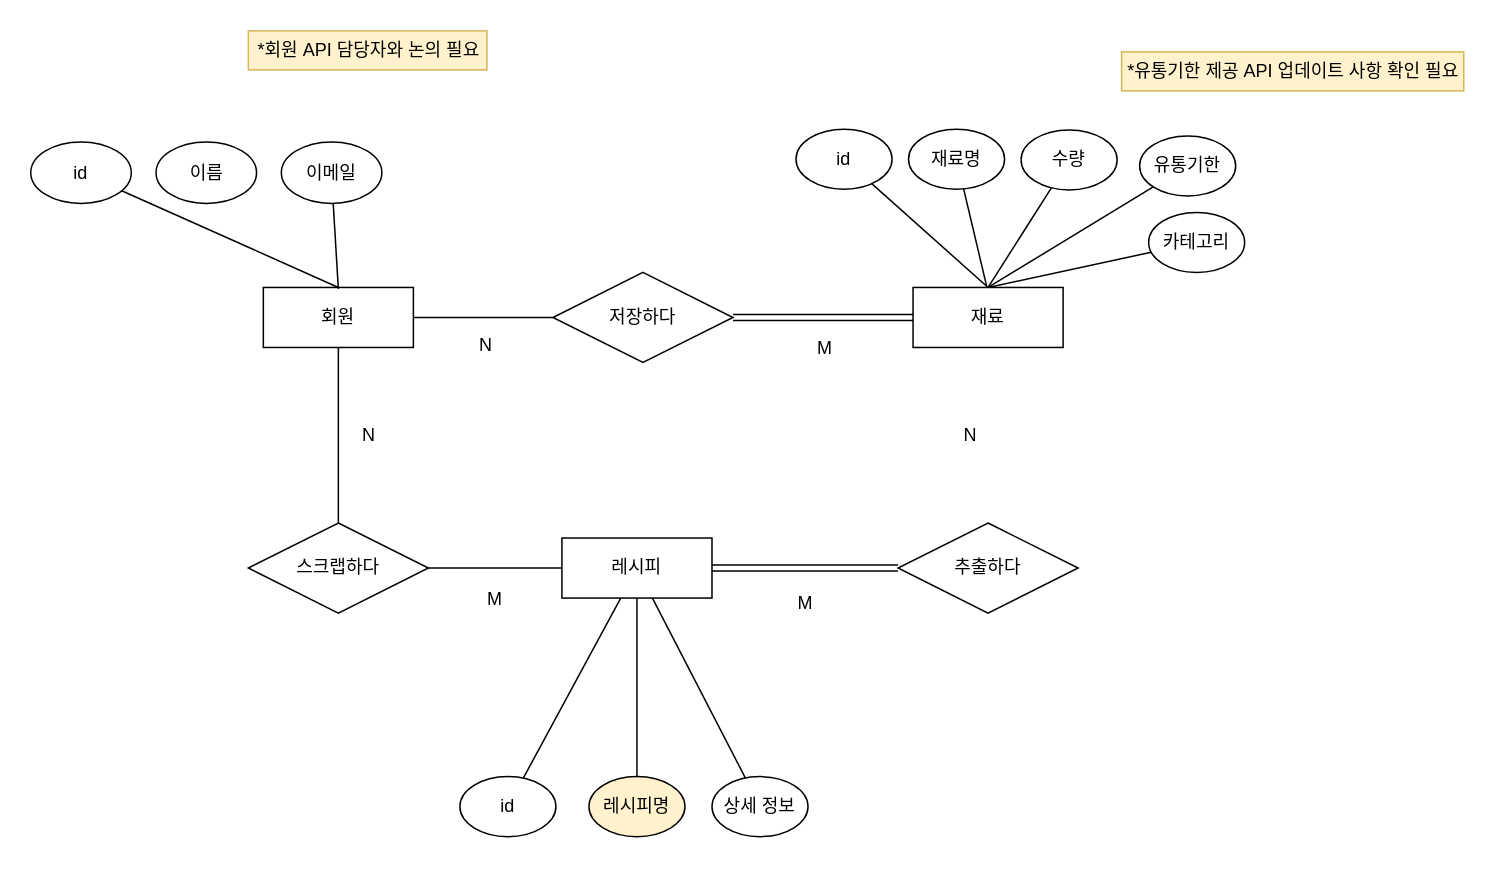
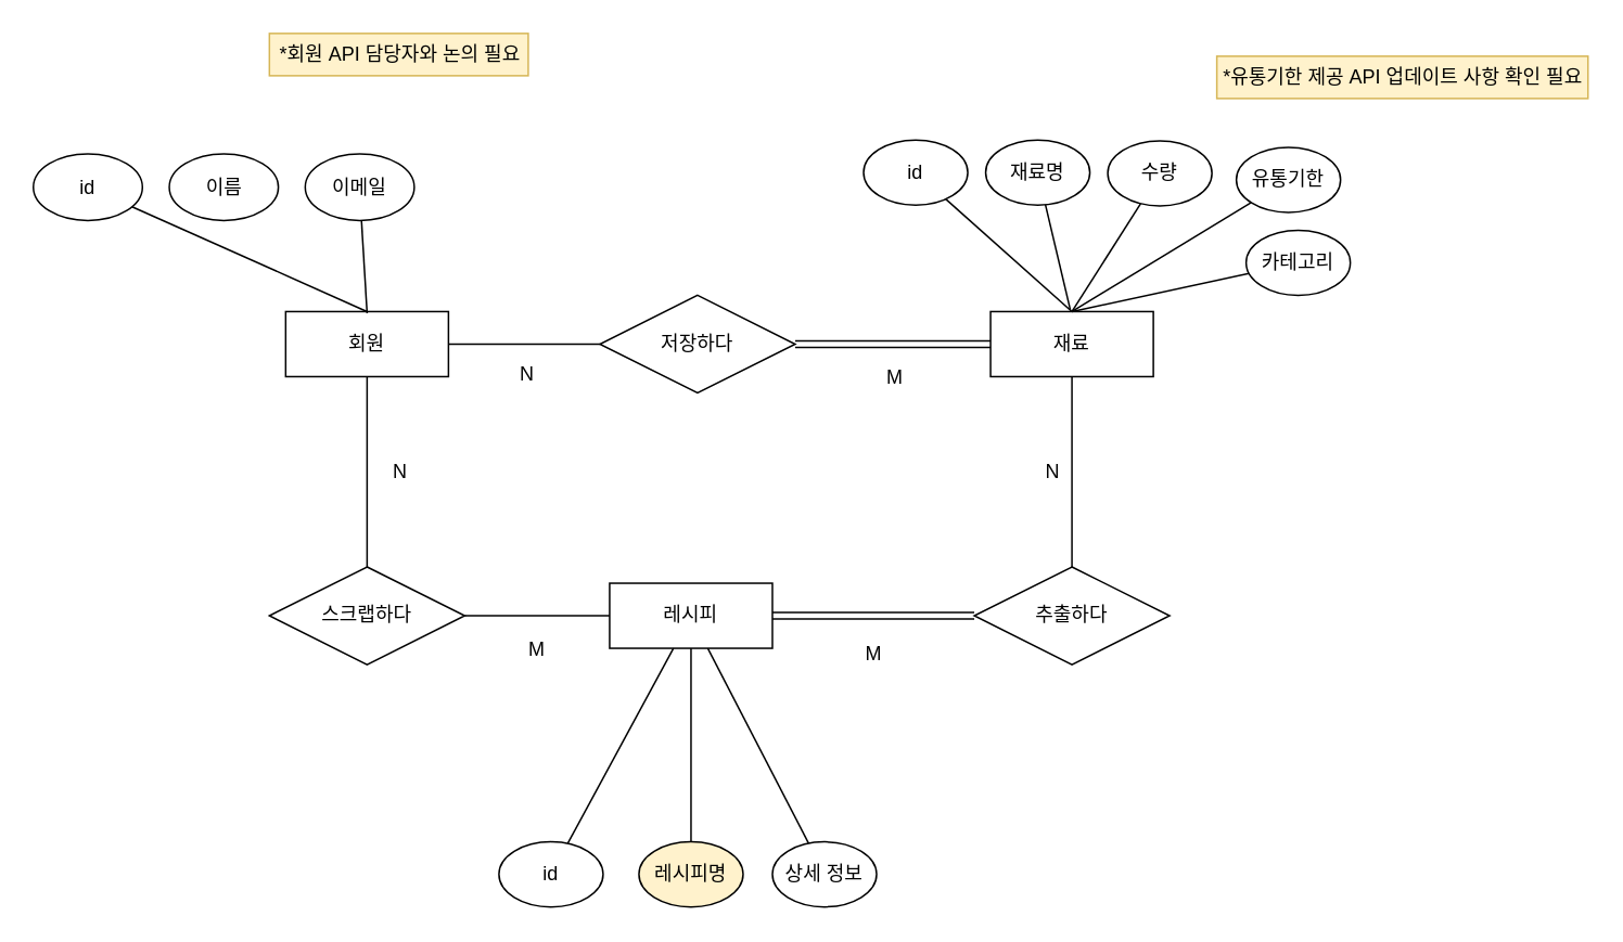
  <mxCell id="0" />
  <mxCell id="1" parent="0" />
  <mxCell id="2" value="" style="rounded=0;orthogonalLoop=1;jettySize=auto;html=1;endArrow=none;endFill=0;" parent="1" source="4" target="10" edge="1"><mxGeometry relative="1" as="geometry" /></mxCell>
  <mxCell id="3" style="rounded=0;orthogonalLoop=1;jettySize=auto;html=1;endArrow=none;endFill=0;" parent="1" source="4" target="40" edge="1"><mxGeometry relative="1" as="geometry" /></mxCell>
  <mxCell id="4" value="회원" style="whiteSpace=wrap;html=1;align=center;" parent="1" vertex="1"><mxGeometry x="175" y="191" width="100" height="40" as="geometry" /></mxCell>
  <mxCell id="5" value="레시피" style="whiteSpace=wrap;html=1;align=center;" parent="1" vertex="1"><mxGeometry x="374" y="358" width="100" height="40" as="geometry" /></mxCell>
+ <mxCell id="6" value="" style="rounded=0;orthogonalLoop=1;jettySize=auto;html=1;endArrow=none;endFill=0;" parent="1" source="8" target="14" edge="1"><mxGeometry relative="1" as="geometry" /></mxCell>
  <mxCell id="7" style="rounded=0;orthogonalLoop=1;jettySize=auto;html=1;endArrow=none;endFill=0;exitX=0.5;exitY=0;exitDx=0;exitDy=0;" parent="1" source="8" target="15" edge="1"><mxGeometry relative="1" as="geometry" /></mxCell>
  <mxCell id="8" value="재료" style="whiteSpace=wrap;html=1;align=center;" parent="1" vertex="1"><mxGeometry x="608" y="191" width="100" height="40" as="geometry" /></mxCell>
  <mxCell id="9" style="edgeStyle=orthogonalEdgeStyle;rounded=0;orthogonalLoop=1;jettySize=auto;html=1;shape=link;" parent="1" source="10" target="8" edge="1"><mxGeometry relative="1" as="geometry" /></mxCell>
  <mxCell id="10" value="저장하다" style="shape=rhombus;perimeter=rhombusPerimeter;whiteSpace=wrap;html=1;align=center;" parent="1" vertex="1"><mxGeometry x="368" y="181" width="120" height="60" as="geometry" /></mxCell>
  <mxCell id="11" value="N" style="text;html=1;align=center;verticalAlign=middle;resizable=0;points=[];autosize=1;strokeColor=none;fillColor=none;" parent="1" vertex="1"><mxGeometry x="309" y="217" width="27" height="26" as="geometry" /></mxCell>
  <mxCell id="12" value="M" style="text;html=1;align=center;verticalAlign=middle;resizable=0;points=[];autosize=1;strokeColor=none;fillColor=none;" parent="1" vertex="1"><mxGeometry x="535" y="219" width="28" height="26" as="geometry" /></mxCell>
  <mxCell id="13" value="" style="rounded=0;orthogonalLoop=1;jettySize=auto;html=1;endArrow=none;endFill=0;shape=link;" parent="1" source="14" target="5" edge="1"><mxGeometry relative="1" as="geometry" /></mxCell>
  <mxCell id="14" value="추출하다" style="shape=rhombus;perimeter=rhombusPerimeter;whiteSpace=wrap;html=1;align=center;" parent="1" vertex="1"><mxGeometry x="598" y="348" width="120" height="60" as="geometry" /></mxCell>
  <mxCell id="15" value="id" style="ellipse;whiteSpace=wrap;html=1;align=center;" parent="1" vertex="1"><mxGeometry x="530" y="85.5" width="64" height="40" as="geometry" /></mxCell>
  <mxCell id="16" value="N" style="text;html=1;align=center;verticalAlign=middle;resizable=0;points=[];autosize=1;strokeColor=none;fillColor=none;" parent="1" vertex="1"><mxGeometry x="632" y="276.5" width="27" height="26" as="geometry" /></mxCell>
  <mxCell id="17" value="M" style="text;html=1;align=center;verticalAlign=middle;resizable=0;points=[];autosize=1;strokeColor=none;fillColor=none;" parent="1" vertex="1"><mxGeometry x="522" y="389" width="28" height="26" as="geometry" /></mxCell>
  <mxCell id="18" style="rounded=0;orthogonalLoop=1;jettySize=auto;html=1;entryX=0.5;entryY=0;entryDx=0;entryDy=0;endArrow=none;endFill=0;" parent="1" source="19" target="4" edge="1"><mxGeometry relative="1" as="geometry" /></mxCell>
  <mxCell id="19" value="id" style="ellipse;whiteSpace=wrap;html=1;align=center;" parent="1" vertex="1"><mxGeometry x="20" y="94" width="67" height="41" as="geometry" /></mxCell>
  <mxCell id="20" value="이름" style="ellipse;whiteSpace=wrap;html=1;align=center;" parent="1" vertex="1"><mxGeometry x="103.5" y="94" width="67" height="41" as="geometry" /></mxCell>
  <mxCell id="21" style="rounded=0;orthogonalLoop=1;jettySize=auto;html=1;endArrow=none;endFill=0;" parent="1" source="22" edge="1"><mxGeometry relative="1" as="geometry"><mxPoint x="225" y="192" as="targetPoint" /></mxGeometry></mxCell>
  <mxCell id="22" value="이메일" style="ellipse;whiteSpace=wrap;html=1;align=center;" parent="1" vertex="1"><mxGeometry x="187" y="94" width="67" height="41" as="geometry" /></mxCell>
  <mxCell id="23" style="rounded=0;orthogonalLoop=1;jettySize=auto;html=1;endArrow=none;endFill=0;" parent="1" source="24" edge="1"><mxGeometry relative="1" as="geometry"><mxPoint x="657" y="190" as="targetPoint" /></mxGeometry></mxCell>
  <mxCell id="24" value="재료명" style="ellipse;whiteSpace=wrap;html=1;align=center;" parent="1" vertex="1"><mxGeometry x="605" y="85.5" width="64" height="40" as="geometry" /></mxCell>
  <mxCell id="25" style="rounded=0;orthogonalLoop=1;jettySize=auto;html=1;endArrow=none;endFill=0;entryX=0.5;entryY=0;entryDx=0;entryDy=0;" parent="1" source="26" target="8" edge="1"><mxGeometry relative="1" as="geometry" /></mxCell>
  <mxCell id="26" value="수량" style="ellipse;whiteSpace=wrap;html=1;align=center;" parent="1" vertex="1"><mxGeometry x="680" y="86" width="64" height="40" as="geometry" /></mxCell>
  <mxCell id="27" style="rounded=0;orthogonalLoop=1;jettySize=auto;html=1;entryX=0.5;entryY=0;entryDx=0;entryDy=0;endArrow=none;endFill=0;" parent="1" source="28" target="8" edge="1"><mxGeometry relative="1" as="geometry" /></mxCell>
  <mxCell id="28" value="유통기한" style="ellipse;whiteSpace=wrap;html=1;align=center;" parent="1" vertex="1"><mxGeometry x="759" y="90" width="64" height="40" as="geometry" /></mxCell>
  <mxCell id="29" value="*유통기한 제공 API 업데이트 사항 확인 필요" style="text;html=1;align=center;verticalAlign=middle;resizable=0;points=[];autosize=1;strokeColor=#d6b656;fillColor=#fff2cc;" parent="1" vertex="1"><mxGeometry x="747" y="34" width="228" height="26" as="geometry" /></mxCell>
  <mxCell id="30" value="*회원 API 담당자와 논의 필요" style="text;html=1;align=center;verticalAlign=middle;resizable=0;points=[];autosize=1;strokeColor=#d6b656;fillColor=#fff2cc;" parent="1" vertex="1"><mxGeometry x="165" y="20" width="159" height="26" as="geometry" /></mxCell>
  <mxCell id="31" style="rounded=0;orthogonalLoop=1;jettySize=auto;html=1;endArrow=none;endFill=0;entryX=0.5;entryY=0;entryDx=0;entryDy=0;" parent="1" source="32" target="8" edge="1"><mxGeometry relative="1" as="geometry" /></mxCell>
  <mxCell id="32" value="카테고리" style="ellipse;whiteSpace=wrap;html=1;align=center;" parent="1" vertex="1"><mxGeometry x="765" y="141" width="64" height="40" as="geometry" /></mxCell>
  <mxCell id="33" style="rounded=0;orthogonalLoop=1;jettySize=auto;html=1;endArrow=none;endFill=0;" parent="1" source="34" target="5" edge="1"><mxGeometry relative="1" as="geometry" /></mxCell>
  <mxCell id="34" value="id" style="ellipse;whiteSpace=wrap;html=1;align=center;" parent="1" vertex="1"><mxGeometry x="306" y="517" width="64" height="40" as="geometry" /></mxCell>
  <mxCell id="35" style="rounded=0;orthogonalLoop=1;jettySize=auto;html=1;endArrow=none;endFill=0;" parent="1" source="36" target="5" edge="1"><mxGeometry relative="1" as="geometry" /></mxCell>
  <mxCell id="36" value="레시피명" style="ellipse;whiteSpace=wrap;html=1;align=center;fillColor=#fff2cc;" parent="1" vertex="1"><mxGeometry x="392" y="517" width="64" height="40" as="geometry" /></mxCell>
  <mxCell id="37" style="rounded=0;orthogonalLoop=1;jettySize=auto;html=1;endArrow=none;endFill=0;" parent="1" source="38" target="5" edge="1"><mxGeometry relative="1" as="geometry" /></mxCell>
  <mxCell id="38" value="상세 정보" style="ellipse;whiteSpace=wrap;html=1;align=center;" parent="1" vertex="1"><mxGeometry x="474" y="517" width="64" height="40" as="geometry" /></mxCell>
  <mxCell id="39" style="rounded=0;orthogonalLoop=1;jettySize=auto;html=1;entryX=0;entryY=0.5;entryDx=0;entryDy=0;endArrow=none;endFill=0;" parent="1" source="40" target="5" edge="1"><mxGeometry relative="1" as="geometry" /></mxCell>
  <mxCell id="40" value="스크랩하다" style="shape=rhombus;perimeter=rhombusPerimeter;whiteSpace=wrap;html=1;align=center;" parent="1" vertex="1"><mxGeometry x="165" y="348" width="120" height="60" as="geometry" /></mxCell>
  <mxCell id="41" value="N" style="text;html=1;align=center;verticalAlign=middle;resizable=0;points=[];autosize=1;strokeColor=none;fillColor=none;" parent="1" vertex="1"><mxGeometry x="231" y="276.5" width="27" height="26" as="geometry" /></mxCell>
  <mxCell id="42" value="M" style="text;html=1;align=center;verticalAlign=middle;resizable=0;points=[];autosize=1;strokeColor=none;fillColor=none;" parent="1" vertex="1"><mxGeometry x="315" y="386" width="28" height="26" as="geometry" /></mxCell>
